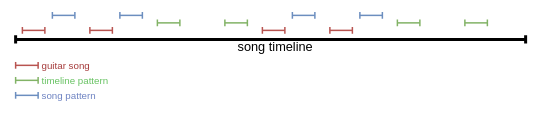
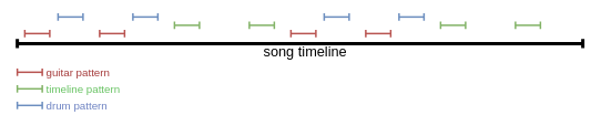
  <mxCell id="0" />
  <mxCell id="1" parent="0" />
  <mxCell id="2" value="" style="endArrow=baseDash;startArrow=baseDash;html=1;rounded=0;startFill=0;endFill=0;strokeWidth=2;fillColor=#f8cecc;strokeColor=#b85450;" edge="1" parent="1"><mxGeometry width="50" height="50" relative="1" as="geometry"><mxPoint x="29" y="40" as="sourcePoint" /><mxPoint x="59" y="40" as="targetPoint" /></mxGeometry></mxCell>
  <mxCell id="3" value="" style="endArrow=baseDash;startArrow=baseDash;html=1;rounded=0;startFill=0;endFill=0;strokeWidth=2;fillColor=#f8cecc;strokeColor=#b85450;" edge="1" parent="1"><mxGeometry width="50" height="50" relative="1" as="geometry"><mxPoint x="119" y="40" as="sourcePoint" /><mxPoint x="149" y="40" as="targetPoint" /></mxGeometry></mxCell>
  <mxCell id="4" value="" style="endArrow=baseDash;startArrow=baseDash;html=1;rounded=0;startFill=0;endFill=0;strokeWidth=2;fillColor=#f8cecc;strokeColor=#b85450;" edge="1" parent="1"><mxGeometry width="50" height="50" relative="1" as="geometry"><mxPoint x="349" y="40" as="sourcePoint" /><mxPoint x="379" y="40" as="targetPoint" /></mxGeometry></mxCell>
  <mxCell id="5" value="" style="endArrow=baseDash;startArrow=baseDash;html=1;rounded=0;startFill=0;endFill=0;strokeWidth=2;fillColor=#f8cecc;strokeColor=#b85450;" edge="1" parent="1"><mxGeometry width="50" height="50" relative="1" as="geometry"><mxPoint x="439" y="40" as="sourcePoint" /><mxPoint x="469" y="40" as="targetPoint" /></mxGeometry></mxCell>
  <mxCell id="6" value="" style="endArrow=baseDash;startArrow=baseDash;html=1;rounded=0;startFill=0;endFill=0;strokeWidth=2;fillColor=#d5e8d4;strokeColor=#82b366;" edge="1" parent="1"><mxGeometry width="50" height="50" relative="1" as="geometry"><mxPoint x="209" y="30" as="sourcePoint" /><mxPoint x="239" y="30" as="targetPoint" /></mxGeometry></mxCell>
  <mxCell id="7" value="" style="endArrow=baseDash;startArrow=baseDash;html=1;rounded=0;startFill=0;endFill=0;strokeWidth=2;fillColor=#d5e8d4;strokeColor=#82b366;" edge="1" parent="1"><mxGeometry width="50" height="50" relative="1" as="geometry"><mxPoint x="299" y="30" as="sourcePoint" /><mxPoint x="329" y="30" as="targetPoint" /></mxGeometry></mxCell>
  <mxCell id="8" value="" style="endArrow=baseDash;startArrow=baseDash;html=1;rounded=0;startFill=0;endFill=0;strokeWidth=2;fillColor=#d5e8d4;strokeColor=#82b366;" edge="1" parent="1"><mxGeometry width="50" height="50" relative="1" as="geometry"><mxPoint x="529" y="30" as="sourcePoint" /><mxPoint x="559" y="30" as="targetPoint" /></mxGeometry></mxCell>
  <mxCell id="9" value="" style="endArrow=baseDash;startArrow=baseDash;html=1;rounded=0;startFill=0;endFill=0;strokeWidth=2;fillColor=#d5e8d4;strokeColor=#82b366;" edge="1" parent="1"><mxGeometry width="50" height="50" relative="1" as="geometry"><mxPoint x="619" y="30" as="sourcePoint" /><mxPoint x="649" y="30" as="targetPoint" /></mxGeometry></mxCell>
  <mxCell id="10" value="" style="endArrow=baseDash;startArrow=baseDash;html=1;rounded=0;startFill=0;endFill=0;strokeWidth=2;fillColor=#dae8fc;strokeColor=#6c8ebf;" edge="1" parent="1"><mxGeometry width="50" height="50" relative="1" as="geometry"><mxPoint x="69" y="20" as="sourcePoint" /><mxPoint x="99" y="20" as="targetPoint" /></mxGeometry></mxCell>
  <mxCell id="11" value="" style="endArrow=baseDash;startArrow=baseDash;html=1;rounded=0;startFill=0;endFill=0;strokeWidth=2;fillColor=#dae8fc;strokeColor=#6c8ebf;" edge="1" parent="1"><mxGeometry width="50" height="50" relative="1" as="geometry"><mxPoint x="159" y="20" as="sourcePoint" /><mxPoint x="189" y="20" as="targetPoint" /></mxGeometry></mxCell>
  <mxCell id="12" value="" style="endArrow=baseDash;startArrow=baseDash;html=1;rounded=0;startFill=0;endFill=0;strokeWidth=2;fillColor=#dae8fc;strokeColor=#6c8ebf;" edge="1" parent="1"><mxGeometry width="50" height="50" relative="1" as="geometry"><mxPoint x="389" y="20" as="sourcePoint" /><mxPoint x="419" y="20" as="targetPoint" /></mxGeometry></mxCell>
  <mxCell id="13" value="" style="endArrow=baseDash;startArrow=baseDash;html=1;rounded=0;startFill=0;endFill=0;strokeWidth=2;fillColor=#dae8fc;strokeColor=#6c8ebf;" edge="1" parent="1"><mxGeometry width="50" height="50" relative="1" as="geometry"><mxPoint x="479" y="20" as="sourcePoint" /><mxPoint x="509" y="20" as="targetPoint" /></mxGeometry></mxCell>
  <mxCell id="14" value="" style="endArrow=baseDash;startArrow=baseDash;html=1;rounded=0;startFill=0;endFill=0;strokeWidth=4;" edge="1" parent="1"><mxGeometry width="50" height="50" relative="1" as="geometry"><mxPoint x="20" y="52" as="sourcePoint" /><mxPoint x="700" y="52" as="targetPoint" /></mxGeometry></mxCell>
  <mxCell id="15" value="&lt;font style=&quot;font-size: 17px;&quot;&gt;song timeline&lt;/font&gt;" style="edgeLabel;html=1;align=center;verticalAlign=middle;resizable=0;points=[];labelBackgroundColor=none;" vertex="1" connectable="0" parent="14"><mxGeometry x="-0.15" y="-5" relative="1" as="geometry"><mxPoint x="56" y="5" as="offset" /></mxGeometry></mxCell>
  <mxCell id="16" value="" style="endArrow=baseDash;startArrow=baseDash;html=1;rounded=0;startFill=0;endFill=0;strokeWidth=2;fillColor=#f8cecc;strokeColor=#b85450;" edge="1" parent="1"><mxGeometry width="50" height="50" relative="1" as="geometry"><mxPoint x="20" y="86.62" as="sourcePoint" /><mxPoint x="50" y="86.62" as="targetPoint" /></mxGeometry></mxCell>
- <mxCell id="17" value="&lt;font style=&quot;font-size: 13px;&quot; color=&quot;#a53b3b&quot;&gt;guitar song&lt;/font&gt;" style="text;html=1;align=left;verticalAlign=middle;whiteSpace=wrap;rounded=0;" vertex="1" parent="1"><mxGeometry x="53" y="72" width="80" height="30" as="geometry" /></mxCell>
+ <mxCell id="17" value="&lt;font style=&quot;font-size: 13px;&quot; color=&quot;#a53b3b&quot;&gt;guitar pattern&lt;/font&gt;" style="text;html=1;align=left;verticalAlign=middle;whiteSpace=wrap;rounded=0;" vertex="1" parent="1"><mxGeometry x="53" y="72" width="80" height="30" as="geometry" /></mxCell>
  <mxCell id="18" value="" style="endArrow=baseDash;startArrow=baseDash;html=1;rounded=0;startFill=0;endFill=0;strokeWidth=2;fillColor=#d5e8d4;strokeColor=#82b366;" edge="1" parent="1"><mxGeometry width="50" height="50" relative="1" as="geometry"><mxPoint x="20" y="106.62" as="sourcePoint" /><mxPoint x="50" y="106.62" as="targetPoint" /></mxGeometry></mxCell>
  <mxCell id="19" value="&lt;font style=&quot;font-size: 13px;&quot; color=&quot;#67c262&quot;&gt;timeline pattern&lt;/font&gt;" style="text;html=1;align=left;verticalAlign=middle;whiteSpace=wrap;rounded=0;" vertex="1" parent="1"><mxGeometry x="53" y="92" width="97" height="30" as="geometry" /></mxCell>
  <mxCell id="20" value="" style="endArrow=baseDash;startArrow=baseDash;html=1;rounded=0;startFill=0;endFill=0;strokeWidth=2;fillColor=#dae8fc;strokeColor=#6c8ebf;" edge="1" parent="1"><mxGeometry width="50" height="50" relative="1" as="geometry"><mxPoint x="20" y="126.62" as="sourcePoint" /><mxPoint x="50" y="126.62" as="targetPoint" /></mxGeometry></mxCell>
- <mxCell id="21" value="&lt;font style=&quot;font-size: 13px;&quot; color=&quot;#6e83c2&quot;&gt;song pattern&lt;/font&gt;" style="text;html=1;align=left;verticalAlign=middle;whiteSpace=wrap;rounded=0;" vertex="1" parent="1"><mxGeometry x="53" y="112" width="80" height="30" as="geometry" /></mxCell>
+ <mxCell id="21" value="&lt;font style=&quot;font-size: 13px;&quot; color=&quot;#6e83c2&quot;&gt;drum pattern&lt;/font&gt;" style="text;html=1;align=left;verticalAlign=middle;whiteSpace=wrap;rounded=0;" vertex="1" parent="1"><mxGeometry x="53" y="112" width="80" height="30" as="geometry" /></mxCell>
